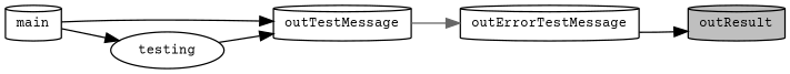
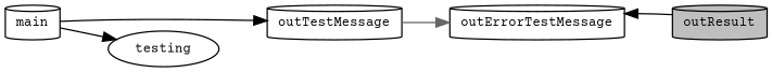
  digraph {
    fontname="Courier Prime"
    rankdir=RL
    node [color=black fillcolor=white fontname="Courier Prime" fontsize=10 shape=cylinder style=filled]
    edge [color=black dir=back fontname="Courier Prime" fontsize=10 labelfontname=Helvetica labelfontsize=10 style=solid]
    n1 [fillcolor=grey75 fontcolor=black height=0.2 label=outResult width=0.4]
    n2 [height=0.2 label=outErrorTestMessage width=0.4]
    n3 [height=0.2 label=main width=0.4]
    n4 [height=0.2 label=outTestMessage width=0.4]
    n5 [height=0.2 label=testing shape=ellipse width=0.4]
-   n1 -> n2
+   n2 -> n1
    n2 -> n4 [color=gray40]
    n4 -> n3
-   n4 -> n5
    n5 -> n3
  }
